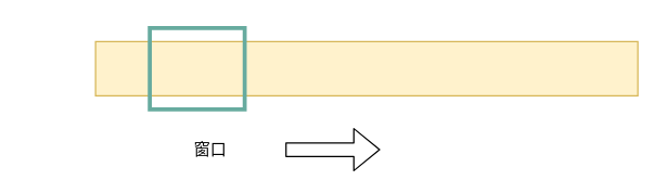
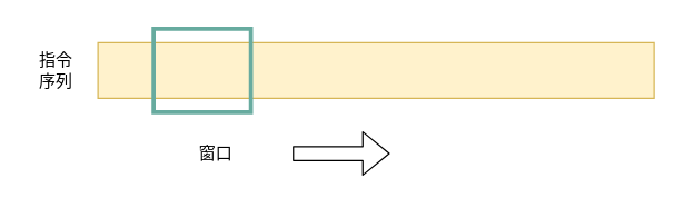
  <mxCell id="0" />
  <mxCell id="1" parent="0" />
  <mxCell id="2" value="" style="rounded=0;whiteSpace=wrap;html=1;fillColor=#fff2cc;strokeColor=#d6b656;" vertex="1" parent="1"><mxGeometry x="70" y="30" width="400" height="40" as="geometry" /></mxCell>
  <mxCell id="3" value="" style="rounded=0;whiteSpace=wrap;html=1;fillColor=none;strokeColor=#67AB9F;strokeWidth=3;" vertex="1" parent="1"><mxGeometry x="110" y="20" width="70" height="60" as="geometry" /></mxCell>
+ <mxCell id="4" value="指令&lt;br&gt;序列" style="text;html=1;strokeColor=none;fillColor=none;align=center;verticalAlign=middle;whiteSpace=wrap;rounded=0;" vertex="1" parent="1"><mxGeometry x="20" y="40" width="40" height="20" as="geometry" /></mxCell>
  <mxCell id="5" value="窗口" style="text;html=1;strokeColor=none;fillColor=none;align=center;verticalAlign=middle;whiteSpace=wrap;rounded=0;" vertex="1" parent="1"><mxGeometry x="135" y="100" width="40" height="20" as="geometry" /></mxCell>
  <mxCell id="6" value="" style="shape=flexArrow;endArrow=classic;html=1;" edge="1" parent="1"><mxGeometry width="50" height="50" relative="1" as="geometry"><mxPoint x="210" y="109.71" as="sourcePoint" /><mxPoint x="280" y="109.71" as="targetPoint" /></mxGeometry></mxCell>
